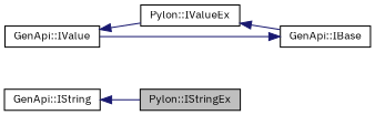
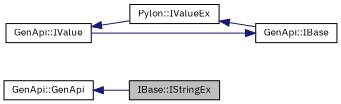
  digraph {
    fontname="IBM Plex Sans"
    rankdir=LR
    node [color=black fillcolor=white fontname="IBM Plex Sans" fontsize=10 shape=record style=filled]
    edge [color=midnightblue dir=back fontname="IBM Plex Sans" fontsize=10 labelfontname=Helvetica labelfontsize=10 style=solid]
-   n1 [fillcolor=grey75 fontcolor=black height=0.2 label="Pylon::IStringEx" width=0.4]
-   n2 [height=0.2 label="GenApi::IString" width=0.4]
+   n1 [fillcolor=grey75 fontcolor=black height=0.2 label="IBase::IStringEx" width=0.4]
+   n2 [height=0.2 label="GenApi::GenApi" width=0.4]
    n3 [height=0.2 label="GenApi::IValue" width=0.4]
    n4 [height=0.2 label="Pylon::IValueEx" width=0.4]
    n5 [height=0.2 label="GenApi::IBase" width=0.4]
    n2 -> n1
    n3 -> n4
    n4 -> n5
    n5 -> n3
  }
